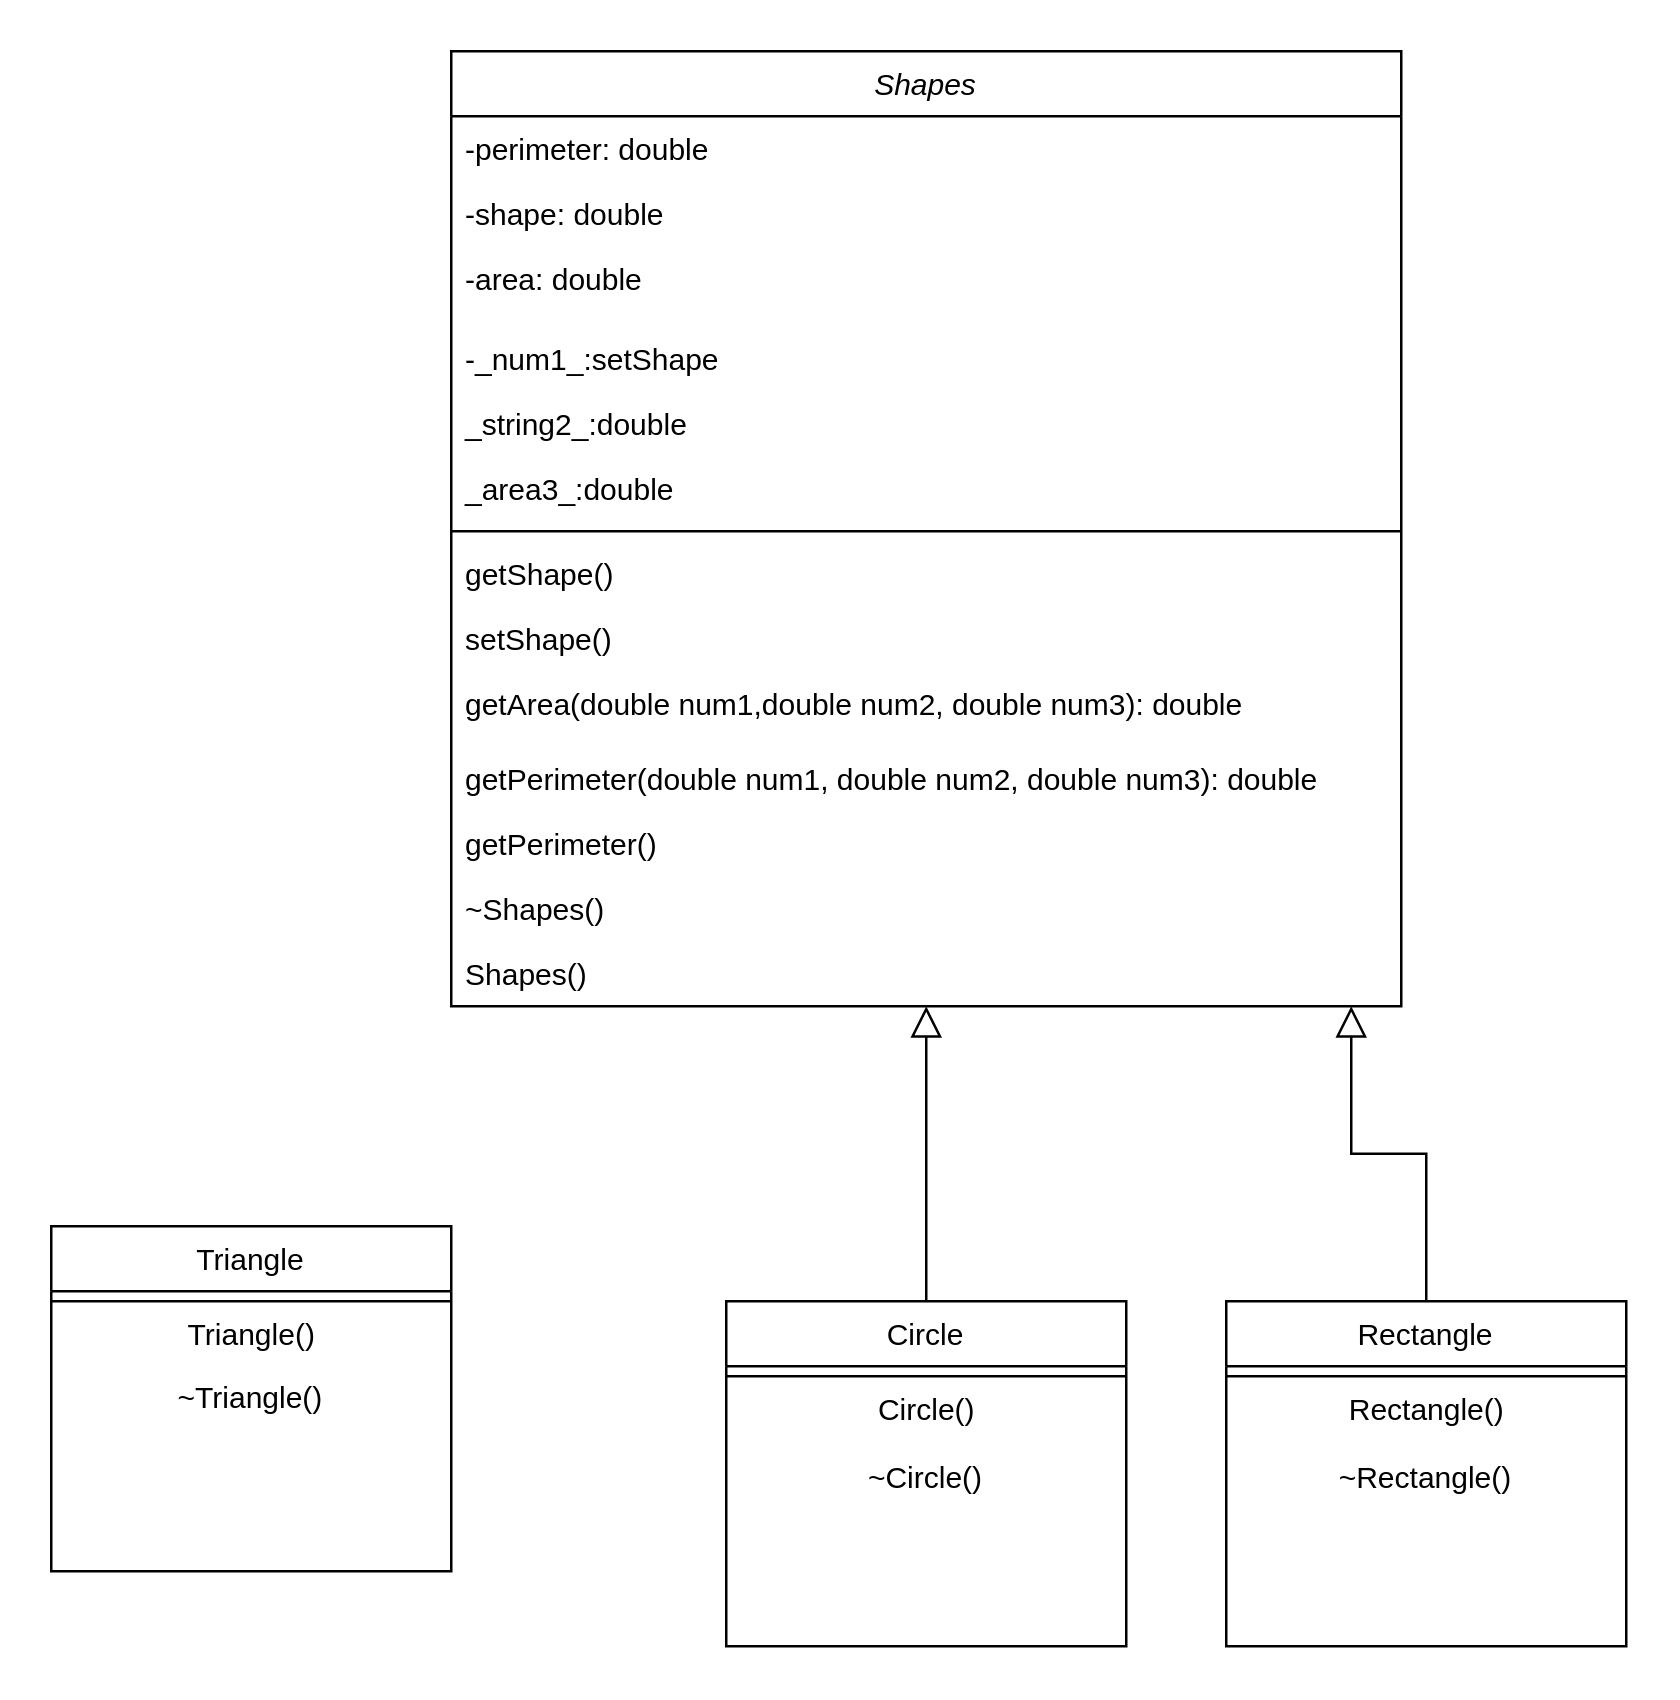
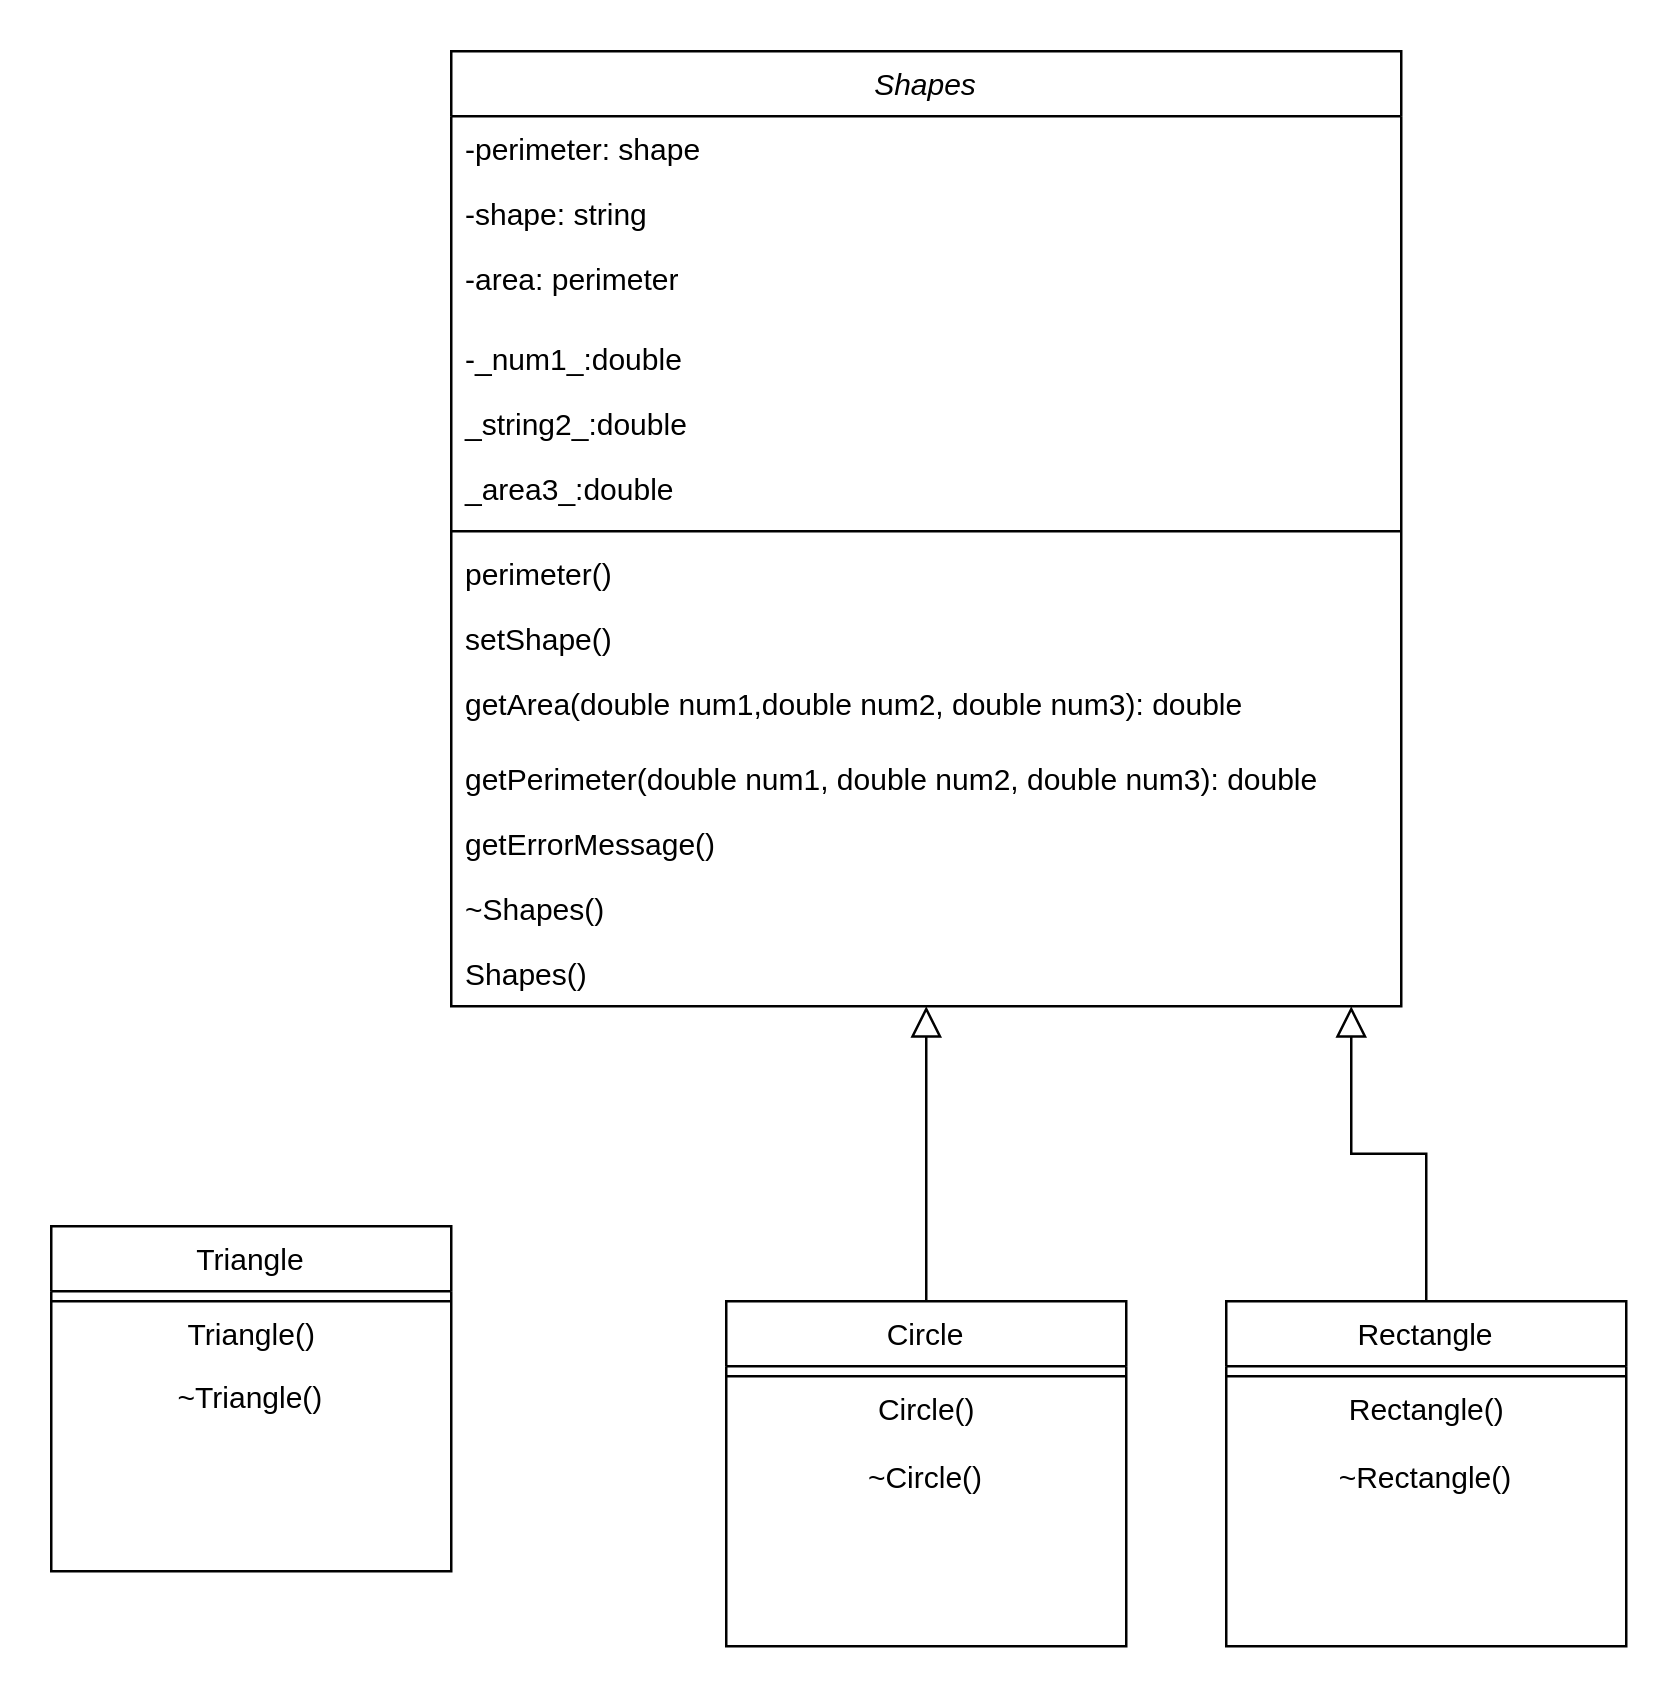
  <mxCell id="0" />
  <mxCell id="1" parent="0" />
  <mxCell id="2" value="Shapes" style="swimlane;fontStyle=2;align=center;verticalAlign=top;childLayout=stackLayout;horizontal=1;startSize=26;horizontalStack=0;resizeParent=1;resizeLast=0;collapsible=1;marginBottom=0;rounded=0;shadow=0;strokeWidth=1;" parent="1" vertex="1"><mxGeometry x="180" y="20" width="380" height="382" as="geometry"><mxRectangle x="230" y="140" width="160" height="26" as="alternateBounds" /></mxGeometry></mxCell>
- <mxCell id="3" value="-perimeter: double" style="text;align=left;verticalAlign=top;spacingLeft=4;spacingRight=4;overflow=hidden;rotatable=0;points=[[0,0.5],[1,0.5]];portConstraint=eastwest;rounded=0;shadow=0;html=0;" parent="2" vertex="1"><mxGeometry y="26" width="380" height="26" as="geometry" /></mxCell>
- <mxCell id="4" value="-shape: double" style="text;align=left;verticalAlign=top;spacingLeft=4;spacingRight=4;overflow=hidden;rotatable=0;points=[[0,0.5],[1,0.5]];portConstraint=eastwest;" parent="2" vertex="1"><mxGeometry y="52" width="380" height="26" as="geometry" /></mxCell>
- <mxCell id="5" value="-area: double&#10;" style="text;align=left;verticalAlign=top;spacingLeft=4;spacingRight=4;overflow=hidden;rotatable=0;points=[[0,0.5],[1,0.5]];portConstraint=eastwest;rounded=0;shadow=0;html=0;" parent="2" vertex="1"><mxGeometry y="78" width="380" height="32" as="geometry" /></mxCell>
- <mxCell id="6" value="-_num1_:setShape" style="text;align=left;verticalAlign=top;spacingLeft=4;spacingRight=4;overflow=hidden;rotatable=0;points=[[0,0.5],[1,0.5]];portConstraint=eastwest;rounded=0;shadow=0;html=0;" parent="2" vertex="1"><mxGeometry y="110" width="380" height="26" as="geometry" /></mxCell>
+ <mxCell id="3" value="-perimeter: shape" style="text;align=left;verticalAlign=top;spacingLeft=4;spacingRight=4;overflow=hidden;rotatable=0;points=[[0,0.5],[1,0.5]];portConstraint=eastwest;rounded=0;shadow=0;html=0;" parent="2" vertex="1"><mxGeometry y="26" width="380" height="26" as="geometry" /></mxCell>
+ <mxCell id="4" value="-shape: string" style="text;align=left;verticalAlign=top;spacingLeft=4;spacingRight=4;overflow=hidden;rotatable=0;points=[[0,0.5],[1,0.5]];portConstraint=eastwest;" parent="2" vertex="1"><mxGeometry y="52" width="380" height="26" as="geometry" /></mxCell>
+ <mxCell id="5" value="-area: perimeter&#10;" style="text;align=left;verticalAlign=top;spacingLeft=4;spacingRight=4;overflow=hidden;rotatable=0;points=[[0,0.5],[1,0.5]];portConstraint=eastwest;rounded=0;shadow=0;html=0;" parent="2" vertex="1"><mxGeometry y="78" width="380" height="32" as="geometry" /></mxCell>
+ <mxCell id="6" value="-_num1_:double" style="text;align=left;verticalAlign=top;spacingLeft=4;spacingRight=4;overflow=hidden;rotatable=0;points=[[0,0.5],[1,0.5]];portConstraint=eastwest;rounded=0;shadow=0;html=0;" parent="2" vertex="1"><mxGeometry y="110" width="380" height="26" as="geometry" /></mxCell>
  <mxCell id="7" value="_string2_:double" style="text;align=left;verticalAlign=top;spacingLeft=4;spacingRight=4;overflow=hidden;rotatable=0;points=[[0,0.5],[1,0.5]];portConstraint=eastwest;rounded=0;shadow=0;html=0;" parent="2" vertex="1"><mxGeometry y="136" width="380" height="26" as="geometry" /></mxCell>
  <mxCell id="8" value="_area3_:double" style="text;align=left;verticalAlign=top;spacingLeft=4;spacingRight=4;overflow=hidden;rotatable=0;points=[[0,0.5],[1,0.5]];portConstraint=eastwest;rounded=0;shadow=0;html=0;" parent="2" vertex="1"><mxGeometry y="162" width="380" height="26" as="geometry" /></mxCell>
  <mxCell id="9" value="" style="line;html=1;strokeWidth=1;align=left;verticalAlign=middle;spacingTop=-1;spacingLeft=3;spacingRight=3;rotatable=0;labelPosition=right;points=[];portConstraint=eastwest;" parent="2" vertex="1"><mxGeometry y="188" width="380" height="8" as="geometry" /></mxCell>
- <mxCell id="10" value="getShape()" style="text;align=left;verticalAlign=top;spacingLeft=4;spacingRight=4;overflow=hidden;rotatable=0;points=[[0,0.5],[1,0.5]];portConstraint=eastwest;" parent="2" vertex="1"><mxGeometry y="196" width="380" height="26" as="geometry" /></mxCell>
+ <mxCell id="10" value="perimeter()" style="text;align=left;verticalAlign=top;spacingLeft=4;spacingRight=4;overflow=hidden;rotatable=0;points=[[0,0.5],[1,0.5]];portConstraint=eastwest;" parent="2" vertex="1"><mxGeometry y="196" width="380" height="26" as="geometry" /></mxCell>
  <mxCell id="11" value="setShape()" style="text;align=left;verticalAlign=top;spacingLeft=4;spacingRight=4;overflow=hidden;rotatable=0;points=[[0,0.5],[1,0.5]];portConstraint=eastwest;rounded=0;shadow=0;html=0;" parent="2" vertex="1"><mxGeometry y="222" width="380" height="26" as="geometry" /></mxCell>
  <mxCell id="12" value="getArea(double num1,double num2, double num3): double" style="text;align=left;verticalAlign=top;spacingLeft=4;spacingRight=4;overflow=hidden;rotatable=0;points=[[0,0.5],[1,0.5]];portConstraint=eastwest;rounded=0;shadow=0;html=0;" parent="2" vertex="1"><mxGeometry y="248" width="380" height="30" as="geometry" /></mxCell>
  <mxCell id="13" value="getPerimeter(double num1, double num2, double num3): double" style="text;align=left;verticalAlign=top;spacingLeft=4;spacingRight=4;overflow=hidden;rotatable=0;points=[[0,0.5],[1,0.5]];portConstraint=eastwest;rounded=0;shadow=0;html=0;" parent="2" vertex="1"><mxGeometry y="278" width="380" height="26" as="geometry" /></mxCell>
- <mxCell id="14" value="getPerimeter()" style="text;align=left;verticalAlign=top;spacingLeft=4;spacingRight=4;overflow=hidden;rotatable=0;points=[[0,0.5],[1,0.5]];portConstraint=eastwest;rounded=0;shadow=0;html=0;" parent="2" vertex="1"><mxGeometry y="304" width="380" height="26" as="geometry" /></mxCell>
+ <mxCell id="14" value="getErrorMessage()" style="text;align=left;verticalAlign=top;spacingLeft=4;spacingRight=4;overflow=hidden;rotatable=0;points=[[0,0.5],[1,0.5]];portConstraint=eastwest;rounded=0;shadow=0;html=0;" parent="2" vertex="1"><mxGeometry y="304" width="380" height="26" as="geometry" /></mxCell>
  <mxCell id="15" value="~Shapes()" style="text;align=left;verticalAlign=top;spacingLeft=4;spacingRight=4;overflow=hidden;rotatable=0;points=[[0,0.5],[1,0.5]];portConstraint=eastwest;rounded=0;shadow=0;html=0;" parent="2" vertex="1"><mxGeometry y="330" width="380" height="26" as="geometry" /></mxCell>
  <mxCell id="16" value="Shapes()" style="text;align=left;verticalAlign=top;spacingLeft=4;spacingRight=4;overflow=hidden;rotatable=0;points=[[0,0.5],[1,0.5]];portConstraint=eastwest;" parent="2" vertex="1"><mxGeometry y="356" width="380" height="26" as="geometry" /></mxCell>
  <mxCell id="17" value="Triangle" style="swimlane;fontStyle=0;align=center;verticalAlign=top;childLayout=stackLayout;horizontal=1;startSize=26;horizontalStack=0;resizeParent=1;resizeLast=0;collapsible=1;marginBottom=0;rounded=0;shadow=0;strokeWidth=1;" parent="1" vertex="1"><mxGeometry x="20" y="490" width="160" height="138" as="geometry"><mxRectangle x="130" y="380" width="160" height="26" as="alternateBounds" /></mxGeometry></mxCell>
  <mxCell id="18" value="" style="line;html=1;strokeWidth=1;align=left;verticalAlign=middle;spacingTop=-1;spacingLeft=3;spacingRight=3;rotatable=0;labelPosition=right;points=[];portConstraint=eastwest;" parent="17" vertex="1"><mxGeometry y="26" width="160" height="8" as="geometry" /></mxCell>
  <mxCell id="19" value="Triangle()" style="text;html=1;align=center;verticalAlign=middle;resizable=0;points=[];autosize=1;strokeColor=none;fillColor=none;" vertex="1" parent="17"><mxGeometry y="34" width="160" height="20" as="geometry" /></mxCell>
  <mxCell id="20" value="~Triangle()" style="text;html=1;strokeColor=none;fillColor=none;align=center;verticalAlign=middle;whiteSpace=wrap;rounded=0;" vertex="1" parent="17"><mxGeometry y="54" width="160" height="30" as="geometry" /></mxCell>
  <mxCell id="21" value="" style="endArrow=block;endSize=10;endFill=0;shadow=0;strokeWidth=1;rounded=0;edgeStyle=elbowEdgeStyle;elbow=vertical;" parent="1" target="2" edge="1"><mxGeometry width="160" relative="1" as="geometry"><mxPoint x="370" y="520" as="sourcePoint" /><mxPoint x="260" y="301" as="targetPoint" /></mxGeometry></mxCell>
  <mxCell id="22" value="Circle" style="swimlane;fontStyle=0;align=center;verticalAlign=top;childLayout=stackLayout;horizontal=1;startSize=26;horizontalStack=0;resizeParent=1;resizeLast=0;collapsible=1;marginBottom=0;rounded=0;shadow=0;strokeWidth=1;" vertex="1" parent="1"><mxGeometry x="290" y="520" width="160" height="138" as="geometry"><mxRectangle x="130" y="380" width="160" height="26" as="alternateBounds" /></mxGeometry></mxCell>
  <mxCell id="23" value="" style="line;html=1;strokeWidth=1;align=left;verticalAlign=middle;spacingTop=-1;spacingLeft=3;spacingRight=3;rotatable=0;labelPosition=right;points=[];portConstraint=eastwest;" vertex="1" parent="22"><mxGeometry y="26" width="160" height="8" as="geometry" /></mxCell>
  <mxCell id="24" value="Circle()" style="text;html=1;align=center;verticalAlign=middle;resizable=0;points=[];autosize=1;strokeColor=none;fillColor=none;" vertex="1" parent="22"><mxGeometry y="34" width="160" height="20" as="geometry" /></mxCell>
  <mxCell id="25" value="~Circle()" style="text;html=1;strokeColor=none;fillColor=none;align=center;verticalAlign=middle;whiteSpace=wrap;rounded=0;" vertex="1" parent="22"><mxGeometry y="54" width="160" height="34" as="geometry" /></mxCell>
  <mxCell id="26" value="" style="endArrow=block;endSize=10;endFill=0;shadow=0;strokeWidth=1;rounded=0;edgeStyle=elbowEdgeStyle;elbow=vertical;startArrow=none;" edge="1" parent="1" source="27"><mxGeometry width="160" relative="1" as="geometry"><mxPoint x="540" y="520" as="sourcePoint" /><mxPoint x="540" y="402" as="targetPoint" /></mxGeometry></mxCell>
  <mxCell id="27" value="Rectangle" style="swimlane;fontStyle=0;align=center;verticalAlign=top;childLayout=stackLayout;horizontal=1;startSize=26;horizontalStack=0;resizeParent=1;resizeLast=0;collapsible=1;marginBottom=0;rounded=0;shadow=0;strokeWidth=1;" vertex="1" parent="1"><mxGeometry x="490" y="520" width="160" height="138" as="geometry"><mxRectangle x="130" y="380" width="160" height="26" as="alternateBounds" /></mxGeometry></mxCell>
  <mxCell id="28" value="" style="line;html=1;strokeWidth=1;align=left;verticalAlign=middle;spacingTop=-1;spacingLeft=3;spacingRight=3;rotatable=0;labelPosition=right;points=[];portConstraint=eastwest;" vertex="1" parent="27"><mxGeometry y="26" width="160" height="8" as="geometry" /></mxCell>
  <mxCell id="29" value="Rectangle()" style="text;html=1;align=center;verticalAlign=middle;resizable=0;points=[];autosize=1;strokeColor=none;fillColor=none;" vertex="1" parent="27"><mxGeometry y="34" width="160" height="20" as="geometry" /></mxCell>
  <mxCell id="30" value="~Rectangle()" style="text;html=1;strokeColor=none;fillColor=none;align=center;verticalAlign=middle;whiteSpace=wrap;rounded=0;" vertex="1" parent="27"><mxGeometry y="54" width="160" height="34" as="geometry" /></mxCell>
  <mxCell id="31" value="" style="endArrow=none;endSize=10;endFill=0;shadow=0;strokeWidth=1;rounded=0;edgeStyle=elbowEdgeStyle;elbow=vertical;" edge="1" parent="1" target="27"><mxGeometry width="160" relative="1" as="geometry"><mxPoint x="540" y="520" as="sourcePoint" /><mxPoint x="540" y="402" as="targetPoint" /></mxGeometry></mxCell>
